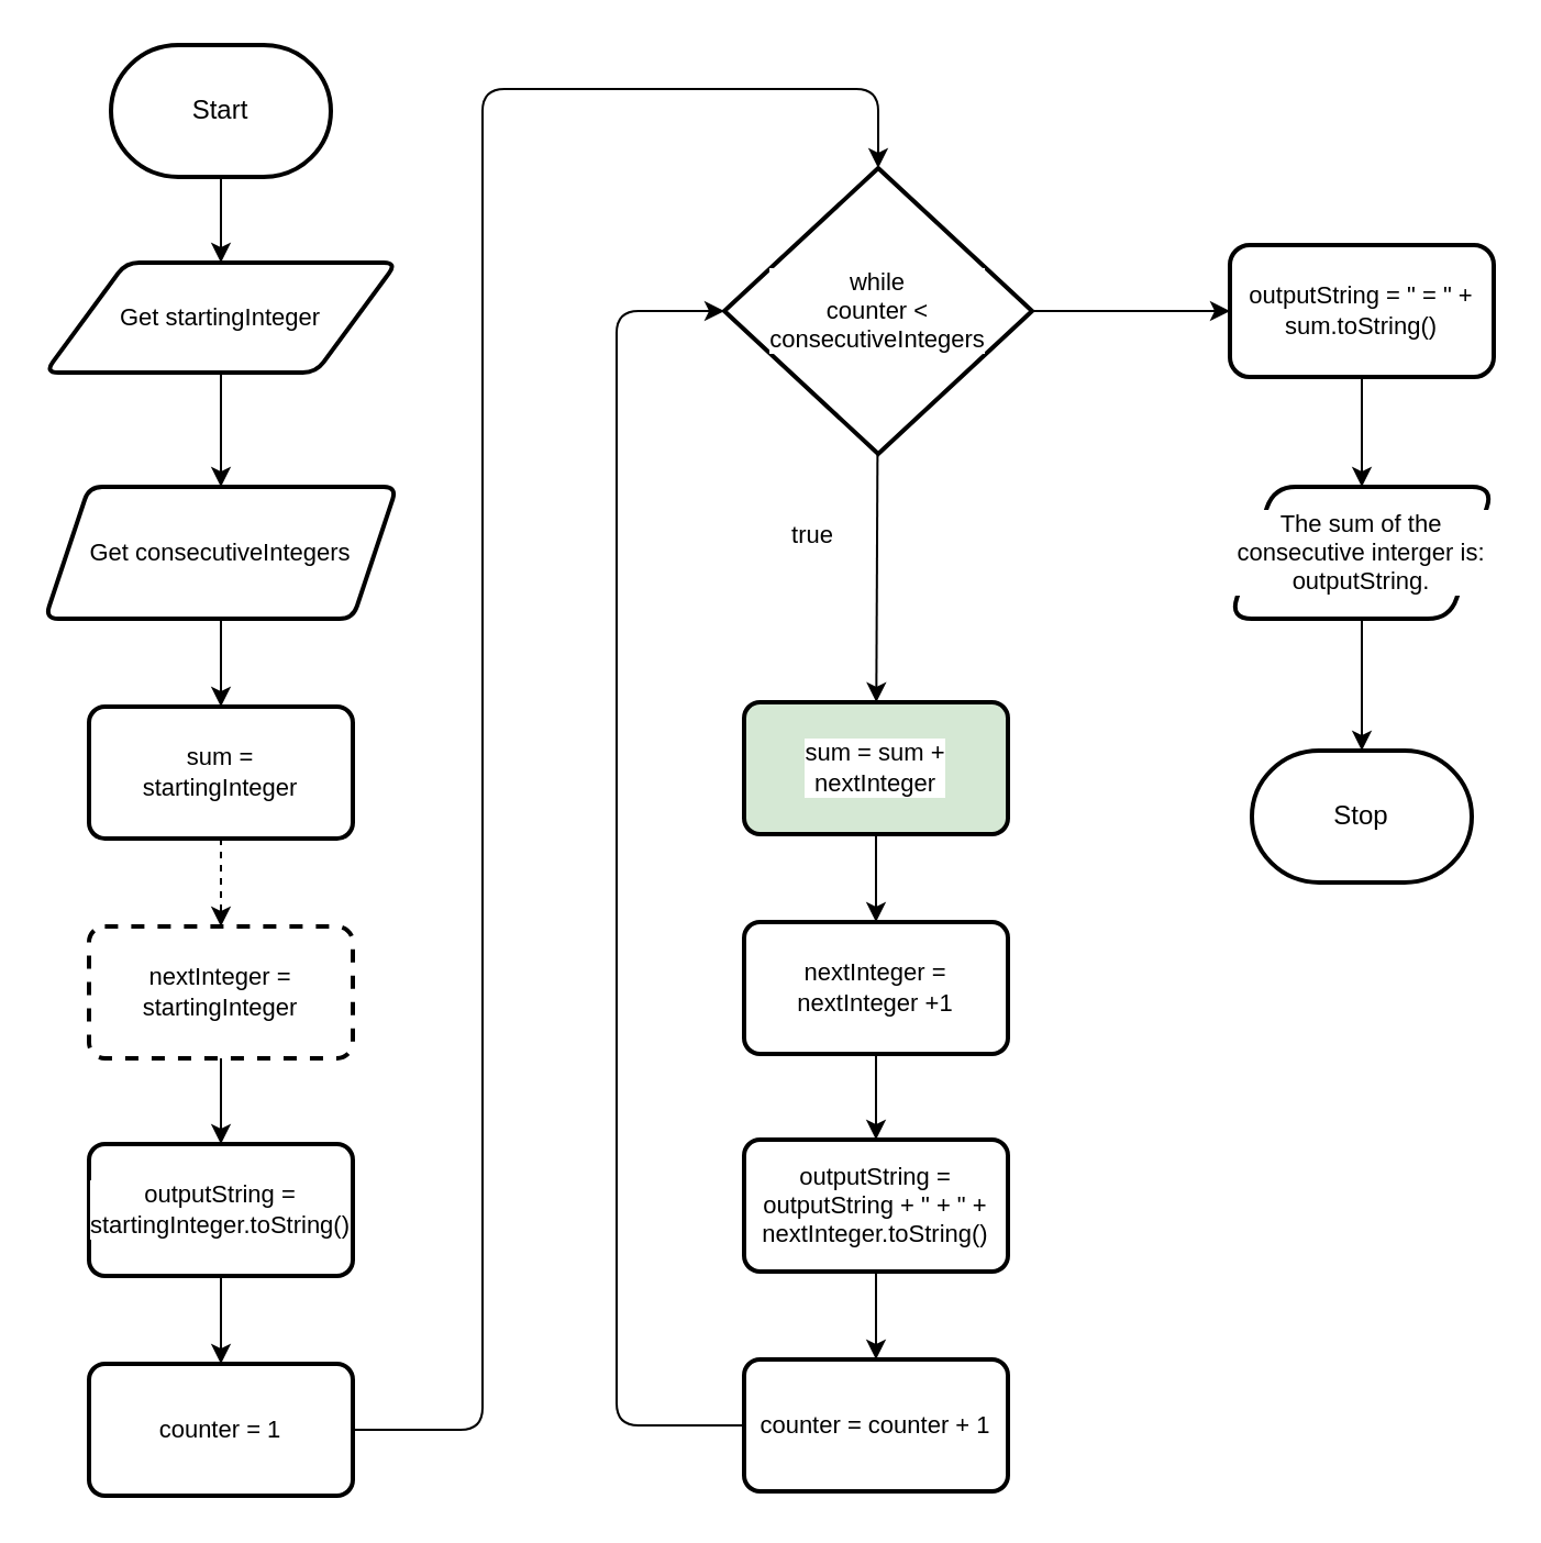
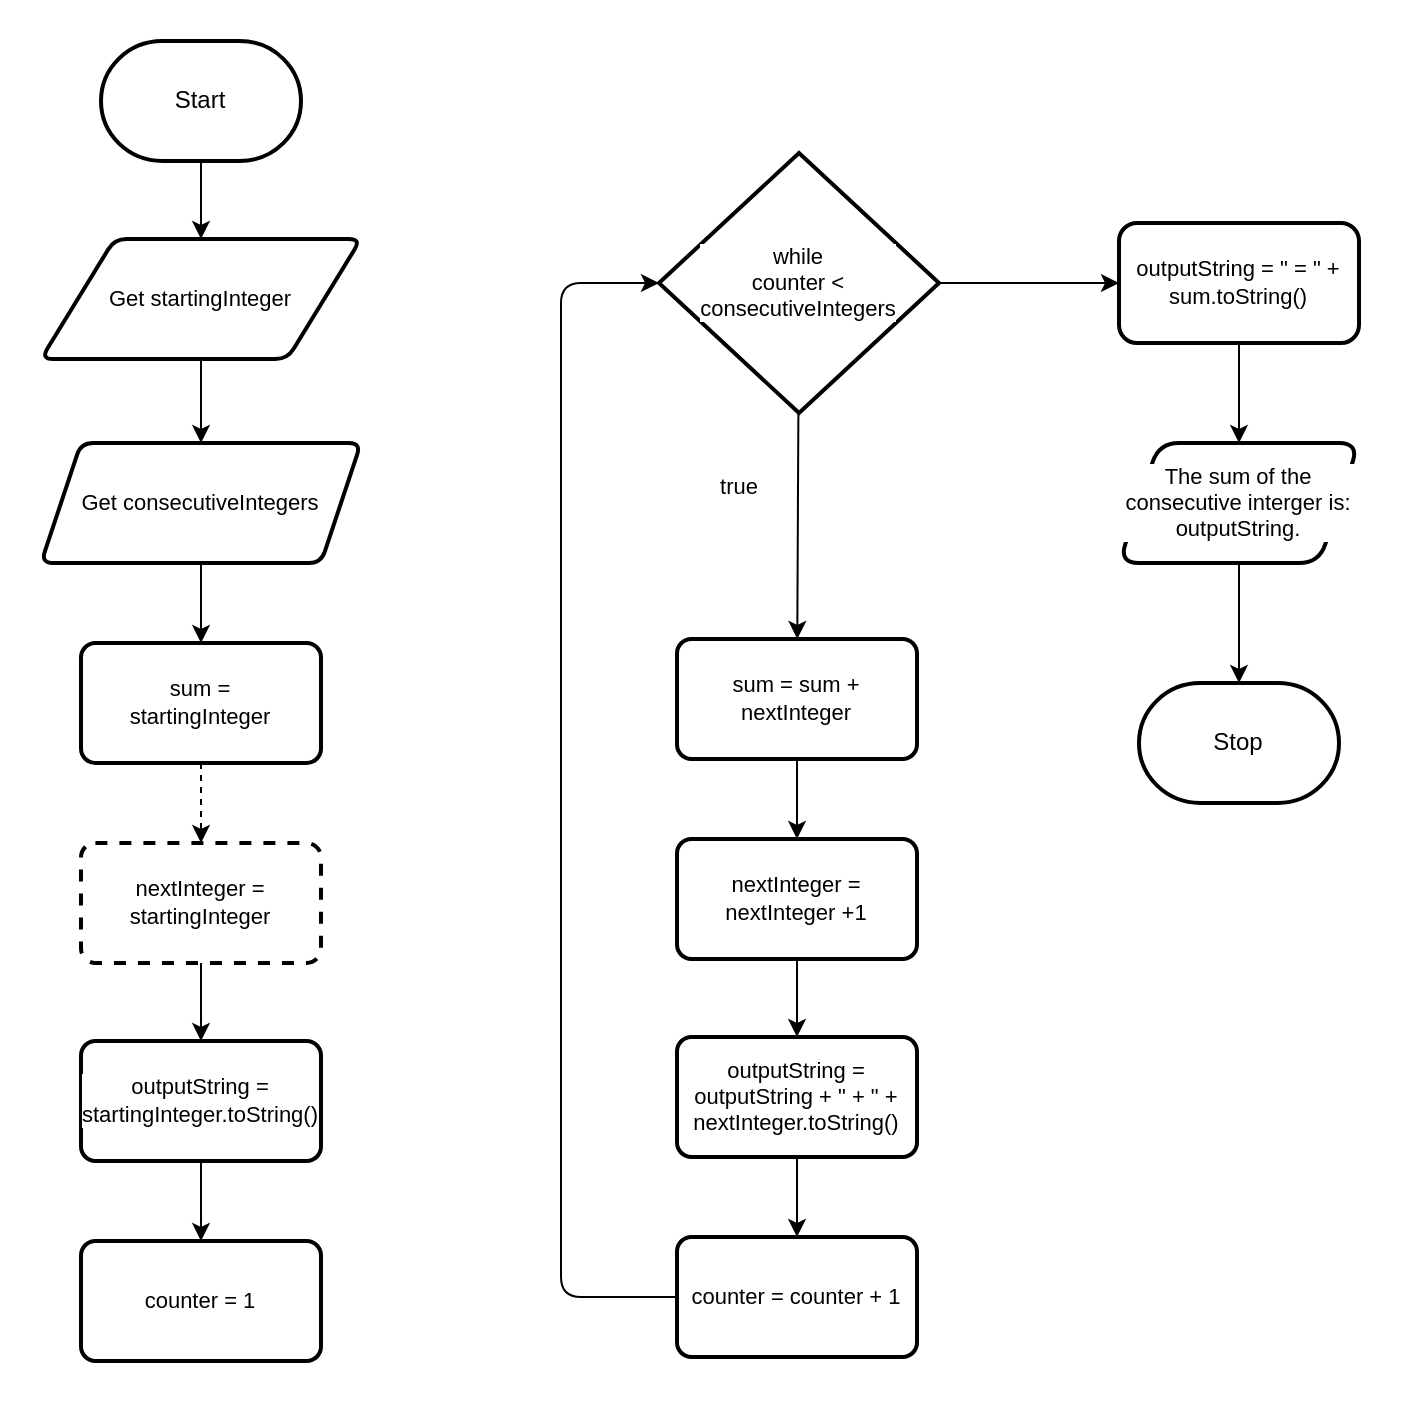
  <mxCell id="0" />
  <mxCell id="1" parent="0" />
  <mxCell id="2" value="" style="edgeStyle=orthogonalEdgeStyle;shape=connector;rounded=0;html=1;strokeColor=default;align=center;verticalAlign=middle;fontFamily=Helvetica;fontSize=11;fontColor=default;labelBackgroundColor=default;endArrow=classic;" parent="1" source="3" target="6" edge="1"><mxGeometry relative="1" as="geometry" /></mxCell>
  <mxCell id="3" value="Start" style="strokeWidth=2;html=1;shape=mxgraph.flowchart.terminator;whiteSpace=wrap;" parent="1" vertex="1"><mxGeometry x="50" y="20" width="100" height="60" as="geometry" /></mxCell>
  <mxCell id="4" value="Stop" style="strokeWidth=2;html=1;shape=mxgraph.flowchart.terminator;whiteSpace=wrap;" parent="1" vertex="1"><mxGeometry x="569" y="341" width="100" height="60" as="geometry" /></mxCell>
  <mxCell id="5" value="" style="edgeStyle=orthogonalEdgeStyle;shape=connector;rounded=0;html=1;strokeColor=default;align=center;verticalAlign=middle;fontFamily=Helvetica;fontSize=11;fontColor=default;labelBackgroundColor=default;endArrow=classic;" parent="1" source="6" target="11" edge="1"><mxGeometry relative="1" as="geometry" /></mxCell>
- <mxCell id="6" value="Get startingInteger" style="shape=parallelogram;html=1;strokeWidth=2;perimeter=parallelogramPerimeter;whiteSpace=wrap;rounded=1;arcSize=12;size=0.23;fontFamily=Helvetica;fontSize=11;fontColor=default;labelBackgroundColor=default;" parent="1" vertex="1"><mxGeometry x="20" y="119" width="160" height="50" as="geometry" /></mxCell>
+ <mxCell id="6" value="Get startingInteger" style="shape=parallelogram;html=1;strokeWidth=2;perimeter=parallelogramPerimeter;whiteSpace=wrap;rounded=1;arcSize=12;size=0.23;fontFamily=Helvetica;fontSize=11;fontColor=default;labelBackgroundColor=default;" parent="1" vertex="1"><mxGeometry x="20" y="119" width="160" height="60" as="geometry" /></mxCell>
  <mxCell id="7" value="" style="edgeStyle=none;html=1;" parent="1" source="9" target="21" edge="1"><mxGeometry relative="1" as="geometry" /></mxCell>
  <mxCell id="8" value="" style="edgeStyle=orthogonalEdgeStyle;shape=connector;rounded=1;html=1;strokeColor=default;align=center;verticalAlign=middle;fontFamily=Helvetica;fontSize=11;fontColor=default;labelBackgroundColor=default;endArrow=classic;" parent="1" source="9" target="29" edge="1"><mxGeometry relative="1" as="geometry" /></mxCell>
  <mxCell id="9" value="while&lt;div&gt;counter &amp;lt;&lt;/div&gt;&lt;div&gt;consecutiveIntegers&lt;/div&gt;" style="strokeWidth=2;html=1;shape=mxgraph.flowchart.decision;whiteSpace=wrap;fontFamily=Helvetica;fontSize=11;fontColor=default;labelBackgroundColor=default;" parent="1" vertex="1"><mxGeometry x="329" y="76" width="140" height="130" as="geometry" /></mxCell>
  <mxCell id="10" value="" style="edgeStyle=orthogonalEdgeStyle;shape=connector;rounded=0;html=1;strokeColor=default;align=center;verticalAlign=middle;fontFamily=Helvetica;fontSize=11;fontColor=default;labelBackgroundColor=default;endArrow=classic;" parent="1" source="11" target="13" edge="1"><mxGeometry relative="1" as="geometry" /></mxCell>
  <mxCell id="11" value="Get consecutiveIntegers" style="shape=parallelogram;perimeter=parallelogramPerimeter;whiteSpace=wrap;html=1;fixedSize=1;fontSize=11;strokeWidth=2;rounded=1;arcSize=12;labelBackgroundColor=default;" parent="1" vertex="1"><mxGeometry x="20" y="221" width="160" height="60" as="geometry" /></mxCell>
  <mxCell id="12" value="" style="edgeStyle=none;html=1;dashed=1;" parent="1" source="13" target="15" edge="1"><mxGeometry relative="1" as="geometry" /></mxCell>
  <mxCell id="13" value="sum =&lt;div&gt;startingInteger&lt;/div&gt;" style="rounded=1;whiteSpace=wrap;html=1;fontSize=11;strokeWidth=2;arcSize=12;labelBackgroundColor=default;" parent="1" vertex="1"><mxGeometry x="40" y="321" width="120" height="60" as="geometry" /></mxCell>
  <mxCell id="14" value="" style="edgeStyle=none;html=1;" parent="1" source="15" target="17" edge="1"><mxGeometry relative="1" as="geometry" /></mxCell>
  <mxCell id="15" value="nextInteger =&lt;div&gt;startingInteger&lt;/div&gt;" style="rounded=1;whiteSpace=wrap;html=1;fontSize=11;strokeWidth=2;arcSize=12;labelBackgroundColor=default;dashed=1;" parent="1" vertex="1"><mxGeometry x="40" y="421" width="120" height="60" as="geometry" /></mxCell>
  <mxCell id="16" value="" style="edgeStyle=none;html=1;" parent="1" source="17" target="19" edge="1"><mxGeometry relative="1" as="geometry" /></mxCell>
  <mxCell id="17" value="outputString =&lt;div&gt;startingInteger.toString()&lt;/div&gt;" style="rounded=1;whiteSpace=wrap;html=1;fontSize=11;strokeWidth=2;arcSize=12;labelBackgroundColor=default;" parent="1" vertex="1"><mxGeometry x="40" y="520" width="120" height="60" as="geometry" /></mxCell>
- <mxCell id="18" value="" style="edgeStyle=orthogonalEdgeStyle;html=1;entryX=0.5;entryY=0;entryDx=0;entryDy=0;entryPerimeter=0;exitX=1;exitY=0.5;exitDx=0;exitDy=0;" parent="1" source="19" target="9" edge="1"><mxGeometry relative="1" as="geometry"><mxPoint x="230" y="650" as="targetPoint" /><Array as="points"><mxPoint x="219" y="650" /><mxPoint x="219" y="40" /><mxPoint x="399" y="40" /></Array></mxGeometry></mxCell>
  <mxCell id="19" value="counter = 1" style="rounded=1;whiteSpace=wrap;html=1;fontSize=11;strokeWidth=2;arcSize=12;labelBackgroundColor=default;" parent="1" vertex="1"><mxGeometry x="40" y="620" width="120" height="60" as="geometry" /></mxCell>
  <mxCell id="20" value="" style="edgeStyle=none;html=1;" parent="1" source="21" target="23" edge="1"><mxGeometry relative="1" as="geometry" /></mxCell>
- <mxCell id="21" value="sum = sum +&lt;div&gt;nextInteger&lt;/div&gt;" style="rounded=1;whiteSpace=wrap;html=1;fontSize=11;strokeWidth=2;arcSize=12;labelBackgroundColor=default;fillColor=#d5e8d4;" parent="1" vertex="1"><mxGeometry x="338" y="319" width="120" height="60" as="geometry" /></mxCell>
+ <mxCell id="21" value="sum = sum +&lt;div&gt;nextInteger&lt;/div&gt;" style="rounded=1;whiteSpace=wrap;html=1;fontSize=11;strokeWidth=2;arcSize=12;labelBackgroundColor=default;" parent="1" vertex="1"><mxGeometry x="338" y="319" width="120" height="60" as="geometry" /></mxCell>
  <mxCell id="22" value="" style="edgeStyle=none;html=1;" parent="1" source="23" target="25" edge="1"><mxGeometry relative="1" as="geometry" /></mxCell>
  <mxCell id="23" value="nextInteger =&lt;div&gt;&lt;span style=&quot;color: rgb(0, 0, 0);&quot;&gt;nextInteger +1&lt;/span&gt;&lt;/div&gt;" style="rounded=1;whiteSpace=wrap;html=1;fontSize=11;strokeWidth=2;arcSize=12;labelBackgroundColor=default;" parent="1" vertex="1"><mxGeometry x="338" y="419" width="120" height="60" as="geometry" /></mxCell>
  <mxCell id="24" value="" style="edgeStyle=none;html=1;" parent="1" source="25" target="27" edge="1"><mxGeometry relative="1" as="geometry" /></mxCell>
  <mxCell id="25" value="outputString =&lt;div&gt;&lt;span style=&quot;background-color: light-dark(#ffffff, var(--ge-dark-color, #121212));&quot;&gt;&lt;font color=&quot;#000000&quot;&gt;outputString + &quot; + &quot; +&lt;/font&gt;&lt;/span&gt;&lt;/div&gt;&lt;div&gt;&lt;span style=&quot;background-color: light-dark(#ffffff, var(--ge-dark-color, #121212));&quot;&gt;nextInteger.toString()&lt;/span&gt;&lt;/div&gt;" style="rounded=1;whiteSpace=wrap;html=1;fontSize=11;strokeWidth=2;arcSize=12;labelBackgroundColor=default;" parent="1" vertex="1"><mxGeometry x="338" y="518" width="120" height="60" as="geometry" /></mxCell>
  <mxCell id="26" value="" style="edgeStyle=orthogonalEdgeStyle;shape=connector;rounded=1;html=1;strokeColor=default;align=center;verticalAlign=middle;fontFamily=Helvetica;fontSize=11;fontColor=default;labelBackgroundColor=default;endArrow=classic;entryX=0;entryY=0.5;entryDx=0;entryDy=0;entryPerimeter=0;" parent="1" source="27" target="9" edge="1"><mxGeometry relative="1" as="geometry"><mxPoint x="279" y="140" as="targetPoint" /><Array as="points"><mxPoint x="280" y="648" /><mxPoint x="280" y="141" /></Array></mxGeometry></mxCell>
  <mxCell id="27" value="counter = counter + 1" style="rounded=1;whiteSpace=wrap;html=1;fontSize=11;strokeWidth=2;arcSize=12;labelBackgroundColor=default;" parent="1" vertex="1"><mxGeometry x="338" y="618" width="120" height="60" as="geometry" /></mxCell>
  <mxCell id="28" value="" style="edgeStyle=orthogonalEdgeStyle;shape=connector;rounded=1;html=1;strokeColor=default;align=center;verticalAlign=middle;fontFamily=Helvetica;fontSize=11;fontColor=default;labelBackgroundColor=default;endArrow=classic;" parent="1" source="29" target="31" edge="1"><mxGeometry relative="1" as="geometry" /></mxCell>
  <mxCell id="29" value="outputString = &quot; = &quot; +&lt;div&gt;sum.toString()&lt;/div&gt;" style="rounded=1;whiteSpace=wrap;html=1;fontSize=11;strokeWidth=2;labelBackgroundColor=default;" parent="1" vertex="1"><mxGeometry x="559" y="111" width="120" height="60" as="geometry" /></mxCell>
  <mxCell id="30" value="" style="edgeStyle=orthogonalEdgeStyle;shape=connector;rounded=1;html=1;strokeColor=default;align=center;verticalAlign=middle;fontFamily=Helvetica;fontSize=11;fontColor=default;labelBackgroundColor=default;endArrow=classic;" parent="1" source="31" target="4" edge="1"><mxGeometry relative="1" as="geometry" /></mxCell>
  <mxCell id="31" value="The sum of the consecutive interger is:&lt;div&gt;outputString.&lt;/div&gt;" style="shape=parallelogram;perimeter=parallelogramPerimeter;whiteSpace=wrap;html=1;fixedSize=1;fontSize=11;rounded=1;strokeWidth=2;labelBackgroundColor=default;" parent="1" vertex="1"><mxGeometry x="559" y="221" width="120" height="60" as="geometry" /></mxCell>
  <mxCell id="32" value="true" style="text;html=1;align=center;verticalAlign=middle;resizable=0;points=[];autosize=1;strokeColor=none;fillColor=none;fontFamily=Helvetica;fontSize=11;fontColor=default;labelBackgroundColor=default;" parent="1" vertex="1"><mxGeometry x="349" y="228" width="40" height="30" as="geometry" /></mxCell>
